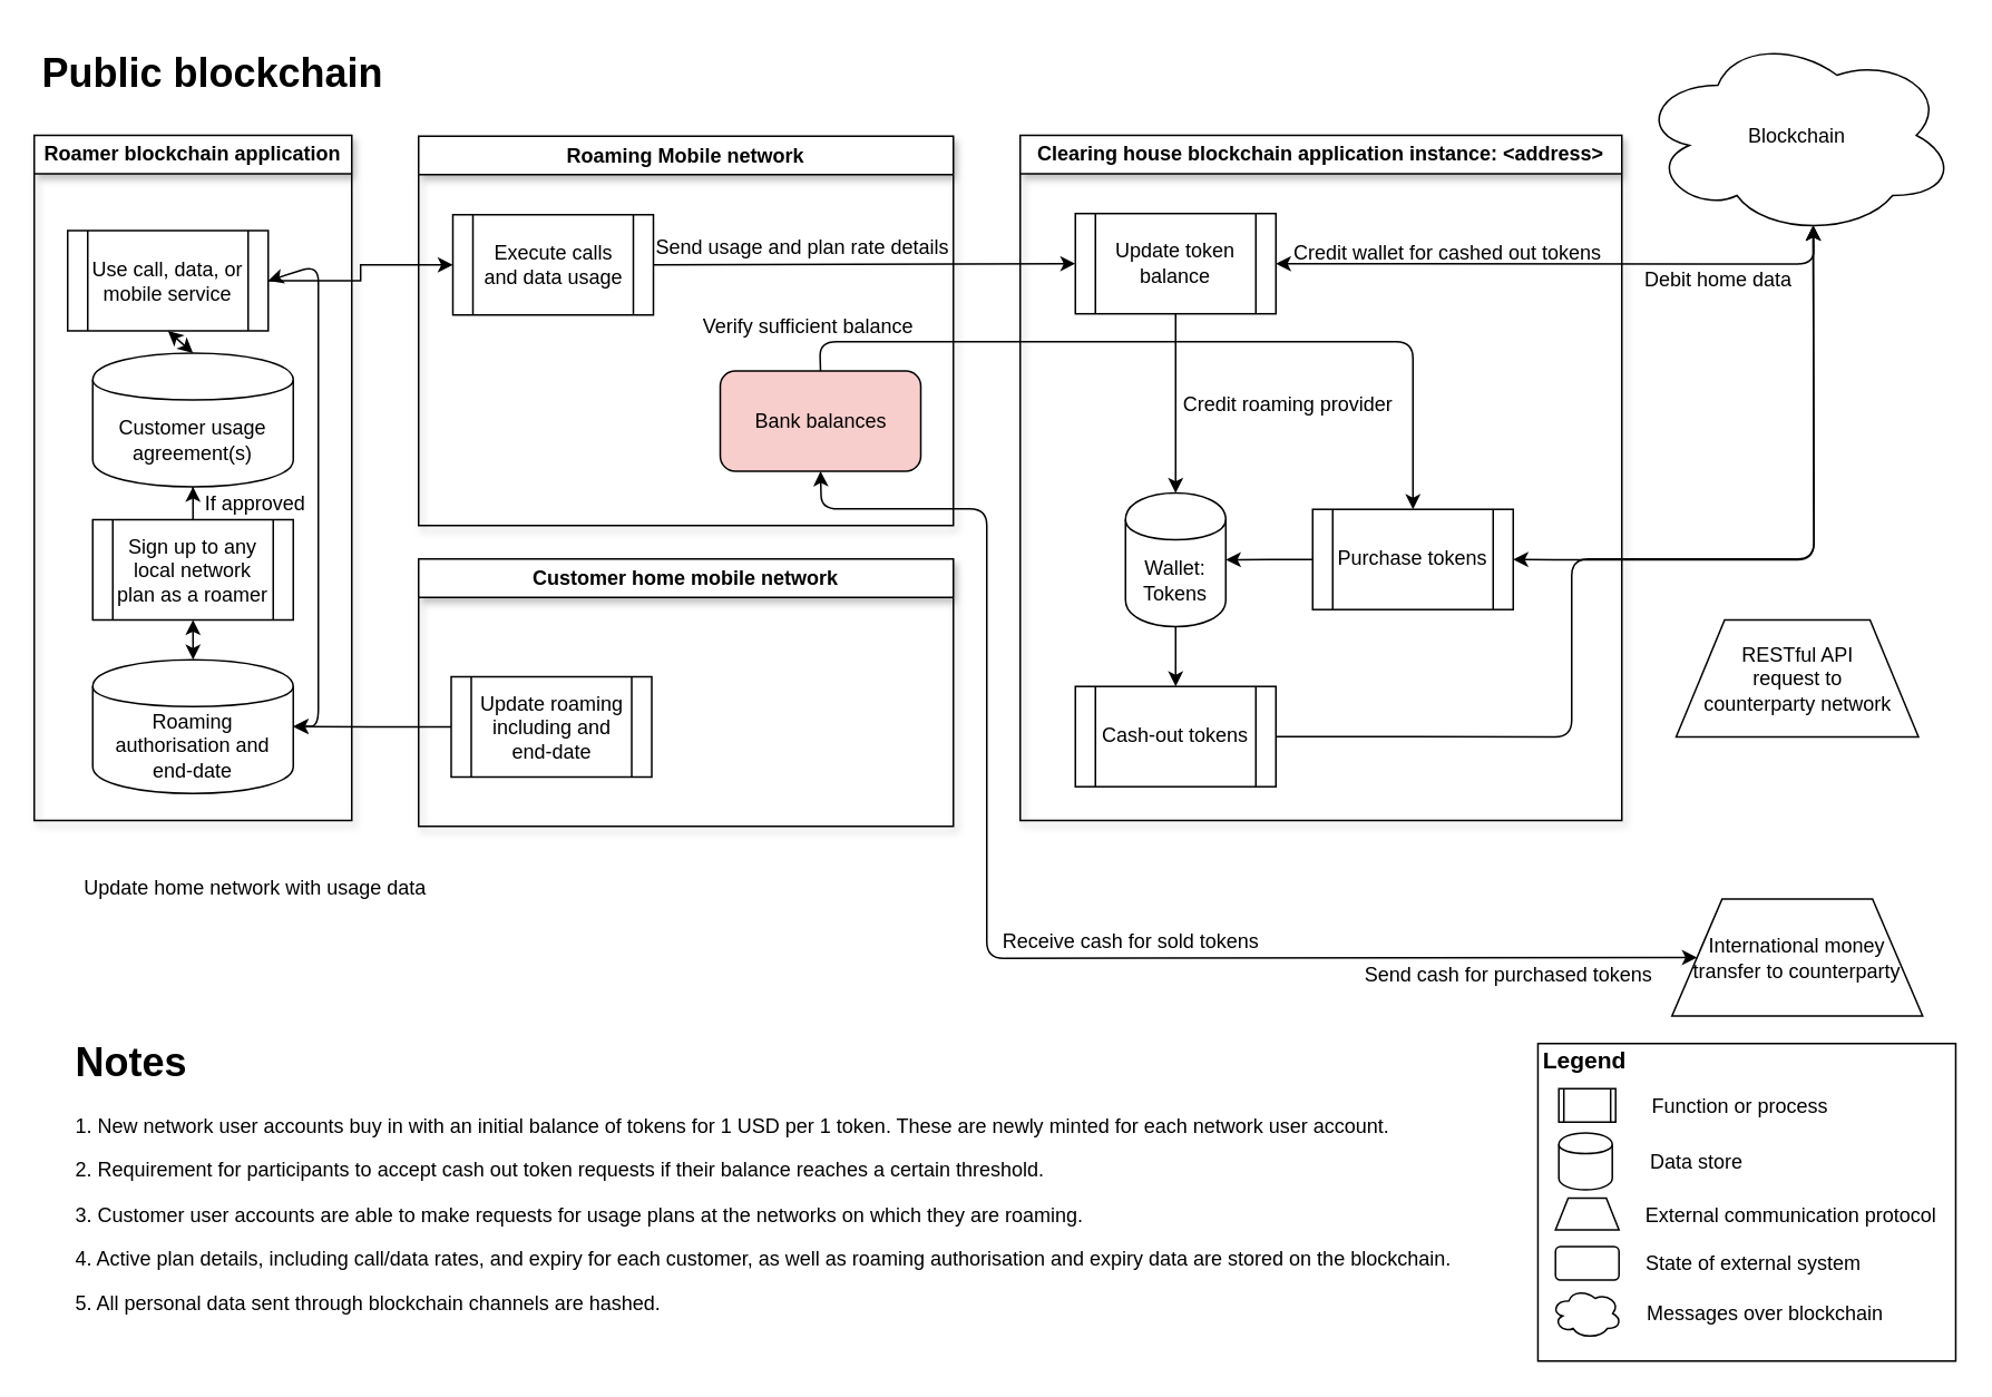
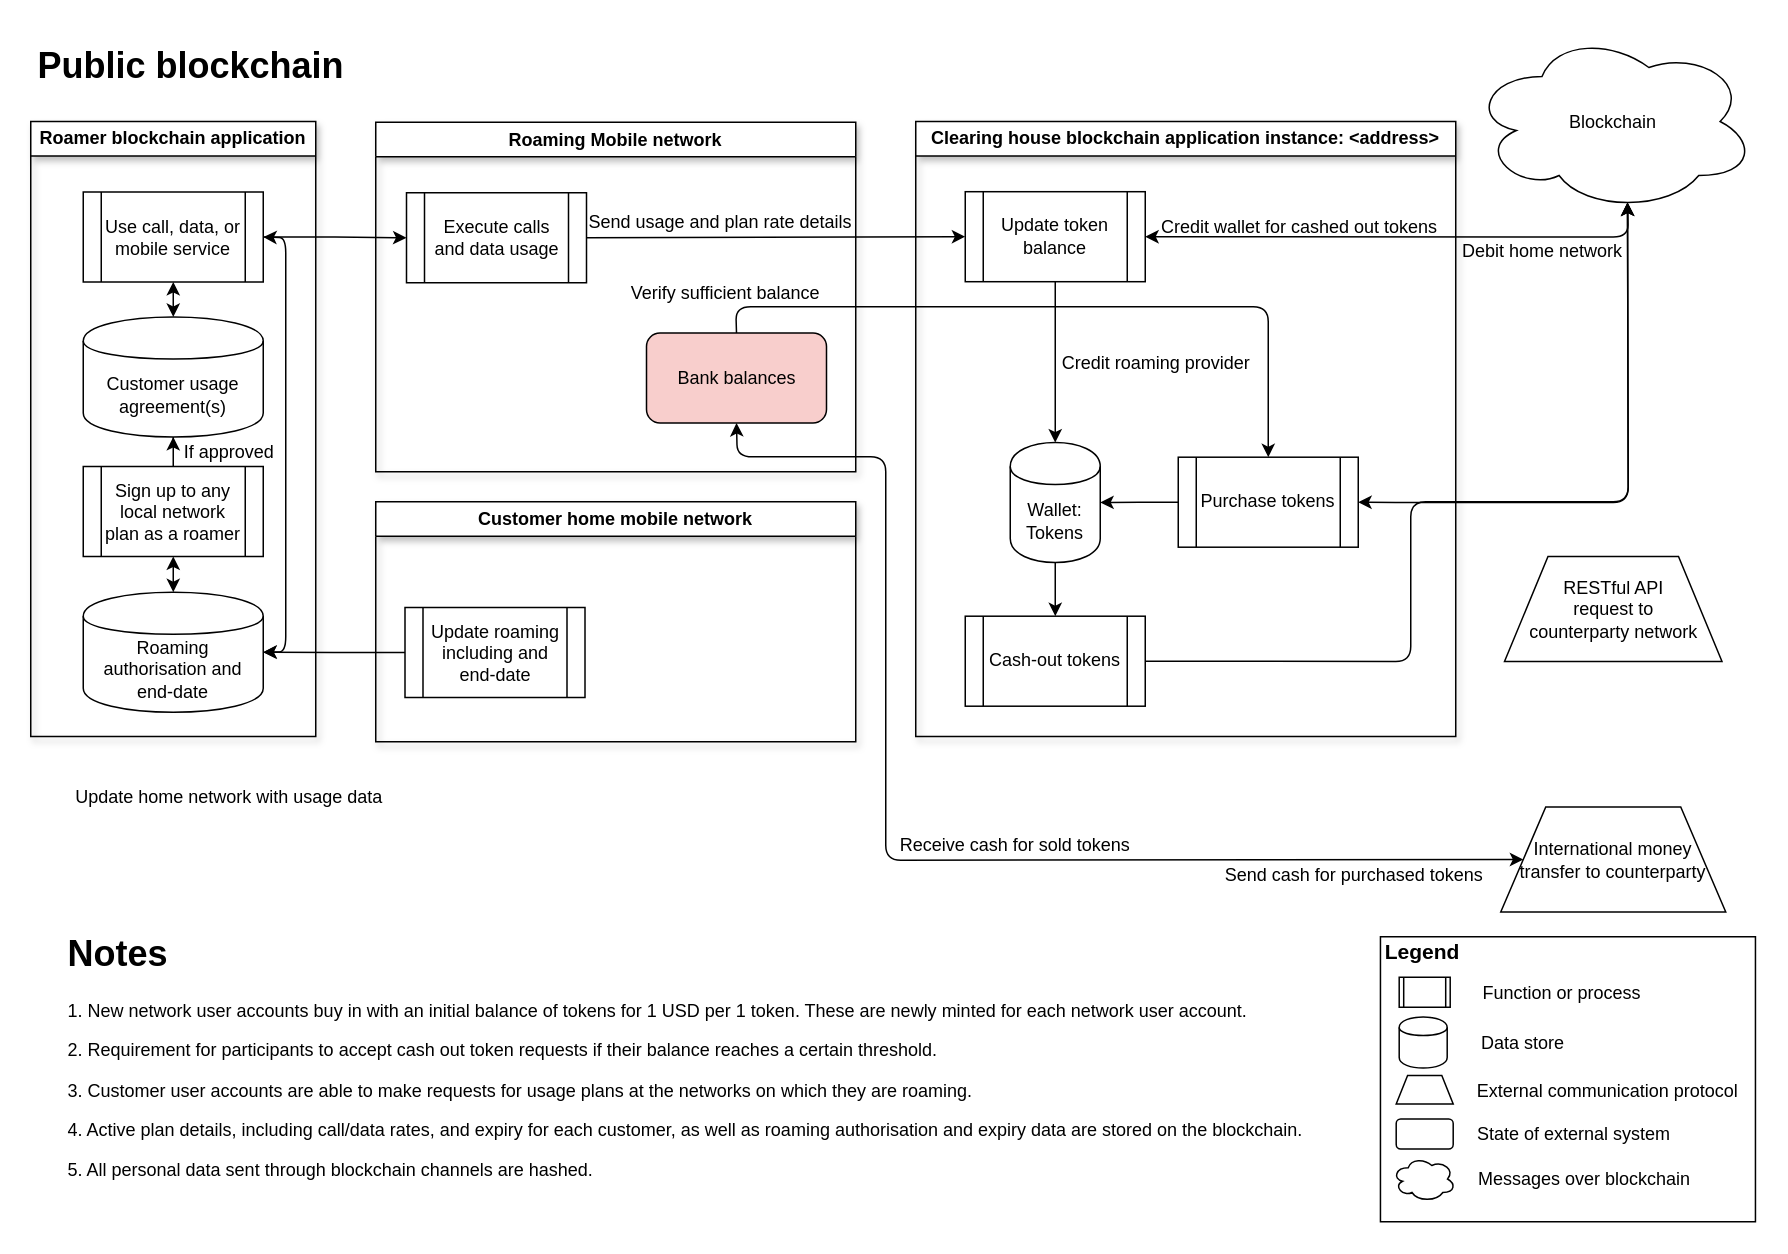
  <mxCell id="0" />
  <mxCell id="1" parent="0" />
  <mxCell id="2" value="Roaming Mobile network" style="swimlane;whiteSpace=wrap;shadow=1;" parent="1" vertex="1"><mxGeometry x="250" y="81" width="320" height="233" as="geometry" /></mxCell>
  <mxCell id="3" value="Execute calls and data usage" style="shape=process;whiteSpace=wrap;html=1;backgroundOutline=1;" parent="2" vertex="1"><mxGeometry x="20.5" y="47" width="120" height="60" as="geometry" /></mxCell>
  <mxCell id="4" value="Bank balances" style="rounded=1;whiteSpace=wrap;html=1;fillColor=#f8cecc;" parent="2" vertex="1"><mxGeometry x="180.5" y="140.5" width="120" height="60" as="geometry" /></mxCell>
  <mxCell id="5" value="Verify sufficient balance" style="text;html=1;strokeColor=none;fillColor=none;align=center;verticalAlign=middle;whiteSpace=wrap;rounded=0;" parent="2" vertex="1"><mxGeometry x="147" y="103.5" width="173" height="20" as="geometry" /></mxCell>
  <mxCell id="6" value="Customer home mobile network" style="swimlane;whiteSpace=wrap;shadow=1;" vertex="1" parent="1"><mxGeometry x="250" y="334" width="320" height="160" as="geometry" /></mxCell>
  <mxCell id="7" value="Update roaming including and end-date" style="shape=process;whiteSpace=wrap;html=1;backgroundOutline=1;" vertex="1" parent="6"><mxGeometry x="19.5" y="70.5" width="120" height="60" as="geometry" /></mxCell>
  <mxCell id="8" value="Clearing house blockchain application instance: &lt;address&gt;" style="swimlane;whiteSpace=wrap;shadow=1;" parent="1" vertex="1"><mxGeometry x="610" y="80.5" width="360" height="410" as="geometry" /></mxCell>
  <mxCell id="9" value="" style="edgeStyle=orthogonalEdgeStyle;rounded=0;orthogonalLoop=1;jettySize=auto;html=1;" parent="8" source="10" target="17" edge="1"><mxGeometry relative="1" as="geometry" /></mxCell>
  <mxCell id="10" value="Wallet:&lt;br&gt;Tokens&lt;br&gt;" style="shape=cylinder;whiteSpace=wrap;html=1;boundedLbl=1;backgroundOutline=1;" parent="8" vertex="1"><mxGeometry x="63" y="214" width="60" height="80" as="geometry" /></mxCell>
  <mxCell id="11" value="" style="edgeStyle=orthogonalEdgeStyle;rounded=0;orthogonalLoop=1;jettySize=auto;html=1;" parent="8" source="12" target="10" edge="1"><mxGeometry relative="1" as="geometry" /></mxCell>
  <mxCell id="12" value="Update token balance&lt;br&gt;" style="shape=process;whiteSpace=wrap;html=1;backgroundOutline=1;" parent="8" vertex="1"><mxGeometry x="33" y="46.8" width="120" height="60" as="geometry" /></mxCell>
  <mxCell id="13" value="Credit roaming provider" style="text;html=1;strokeColor=none;fillColor=none;align=center;verticalAlign=middle;whiteSpace=wrap;rounded=0;" parent="8" vertex="1"><mxGeometry x="93" y="151" width="135" height="20" as="geometry" /></mxCell>
  <mxCell id="14" value="Credit wallet for cashed out tokens" style="text;html=1;strokeColor=none;fillColor=none;align=center;verticalAlign=middle;whiteSpace=wrap;rounded=0;" parent="8" vertex="1"><mxGeometry x="151" y="64" width="210" height="13" as="geometry" /></mxCell>
  <mxCell id="15" value="" style="edgeStyle=orthogonalEdgeStyle;rounded=0;orthogonalLoop=1;jettySize=auto;html=1;" parent="8" source="16" target="10" edge="1"><mxGeometry relative="1" as="geometry" /></mxCell>
  <mxCell id="16" value="Purchase tokens&lt;br&gt;" style="shape=process;whiteSpace=wrap;html=1;backgroundOutline=1;" parent="8" vertex="1"><mxGeometry x="175" y="223.8" width="120" height="60" as="geometry" /></mxCell>
  <mxCell id="17" value="Cash-out tokens&lt;br&gt;" style="shape=process;whiteSpace=wrap;html=1;backgroundOutline=1;" parent="8" vertex="1"><mxGeometry x="33" y="329.8" width="120" height="60" as="geometry" /></mxCell>
  <mxCell id="18" value="&lt;h1&gt;Notes&lt;/h1&gt;&lt;p&gt;1. New network user accounts buy in with an initial balance of tokens for 1 USD per 1 token. These are newly minted for each network user account.&lt;/p&gt;&lt;p&gt;2. Requirement for participants to accept cash out token requests if their balance reaches a certain threshold.&lt;/p&gt;&lt;p&gt;3. Customer user accounts are able to make requests for usage plans at the networks on which they are roaming.&lt;/p&gt;&lt;p&gt;4. Active plan details, including call/data rates, and expiry for each customer, as well as roaming authorisation and expiry data are stored on the blockchain.&lt;/p&gt;&lt;p&gt;5. All personal data sent through blockchain channels are hashed.&lt;/p&gt;" style="text;html=1;strokeColor=none;fillColor=none;spacing=5;spacingTop=-20;whiteSpace=wrap;overflow=hidden;rounded=0;" parent="1" vertex="1"><mxGeometry x="40" y="616" width="870" height="189" as="geometry" /></mxCell>
  <mxCell id="19" value="Blockchain&lt;br&gt;" style="ellipse;shape=cloud;whiteSpace=wrap;html=1;" parent="1" vertex="1"><mxGeometry x="980" y="20.5" width="190" height="120" as="geometry" /></mxCell>
  <mxCell id="20" value="" style="endArrow=classic;startArrow=classic;html=1;exitX=1;exitY=0.5;exitDx=0;exitDy=0;entryX=0.55;entryY=0.95;entryDx=0;entryDy=0;entryPerimeter=0;" parent="1" source="16" target="19" edge="1"><mxGeometry width="50" height="50" relative="1" as="geometry"><mxPoint x="393" y="450.5" as="sourcePoint" /><mxPoint x="540" y="200.5" as="targetPoint" /><Array as="points"><mxPoint x="940" y="334.5" /><mxPoint x="1085" y="334.5" /></Array></mxGeometry></mxCell>
  <mxCell id="21" value="" style="endArrow=classic;html=1;exitX=0.5;exitY=0;exitDx=0;exitDy=0;entryX=0.5;entryY=0;entryDx=0;entryDy=0;" parent="1" source="4" target="16" edge="1"><mxGeometry width="50" height="50" relative="1" as="geometry"><mxPoint x="230" y="820.5" as="sourcePoint" /><mxPoint x="280" y="770.5" as="targetPoint" /><Array as="points"><mxPoint x="490" y="204" /><mxPoint x="845" y="204" /></Array></mxGeometry></mxCell>
  <mxCell id="22" value="&lt;h1&gt;Public blockchain&lt;/h1&gt;" style="text;html=1;strokeColor=none;fillColor=none;spacing=5;spacingTop=-20;whiteSpace=wrap;overflow=hidden;rounded=0;" parent="1" vertex="1"><mxGeometry x="20" y="24" width="520" height="33" as="geometry" /></mxCell>
  <mxCell id="23" value="RESTful API &lt;br&gt;request to&lt;br&gt;counterparty network&lt;br&gt;" style="shape=trapezoid;perimeter=trapezoidPerimeter;whiteSpace=wrap;html=1;" parent="1" vertex="1"><mxGeometry x="1002.5" y="370.5" width="145" height="70" as="geometry" /></mxCell>
  <mxCell id="24" value="" style="endArrow=classic;startArrow=classic;html=1;entryX=1;entryY=0.5;entryDx=0;entryDy=0;exitX=0.55;exitY=0.95;exitDx=0;exitDy=0;exitPerimeter=0;" parent="1" source="19" target="12" edge="1"><mxGeometry width="50" height="50" relative="1" as="geometry"><mxPoint x="480" y="420.5" as="sourcePoint" /><mxPoint x="480" y="383.5" as="targetPoint" /><Array as="points"><mxPoint x="1085" y="157.5" /></Array></mxGeometry></mxCell>
  <mxCell id="25" value="" style="endArrow=classic;html=1;exitX=1;exitY=0.5;exitDx=0;exitDy=0;entryX=0.55;entryY=0.95;entryDx=0;entryDy=0;entryPerimeter=0;" parent="1" source="17" target="19" edge="1"><mxGeometry width="50" height="50" relative="1" as="geometry"><mxPoint x="815" y="570.5" as="sourcePoint" /><mxPoint x="865" y="520.5" as="targetPoint" /><Array as="points"><mxPoint x="940" y="440.5" /><mxPoint x="940" y="334" /><mxPoint x="1085" y="334" /></Array></mxGeometry></mxCell>
  <mxCell id="26" value="International money transfer to counterparty&lt;br&gt;" style="shape=trapezoid;perimeter=trapezoidPerimeter;whiteSpace=wrap;html=1;" parent="1" vertex="1"><mxGeometry x="1000" y="537.5" width="150" height="70" as="geometry" /></mxCell>
  <mxCell id="27" value="" style="endArrow=classic;startArrow=classic;html=1;entryX=0.5;entryY=1;entryDx=0;entryDy=0;exitX=0;exitY=0.5;exitDx=0;exitDy=0;" parent="1" source="26" target="4" edge="1"><mxGeometry width="50" height="50" relative="1" as="geometry"><mxPoint x="220" y="887.5" as="sourcePoint" /><mxPoint x="270" y="837.5" as="targetPoint" /><Array as="points"><mxPoint x="590" y="573" /><mxPoint x="590" y="304" /><mxPoint x="491" y="304" /></Array></mxGeometry></mxCell>
  <mxCell id="28" value="Receive cash for sold tokens" style="text;html=1;strokeColor=none;fillColor=none;align=center;verticalAlign=middle;whiteSpace=wrap;rounded=0;" parent="1" vertex="1"><mxGeometry x="590" y="552.7" width="173" height="20" as="geometry" /></mxCell>
  <mxCell id="29" value="Send cash for purchased tokens" style="text;html=1;strokeColor=none;fillColor=none;align=center;verticalAlign=middle;whiteSpace=wrap;rounded=0;" parent="1" vertex="1"><mxGeometry x="809.5" y="572.5" width="185" height="20" as="geometry" /></mxCell>
- <mxCell id="30" value="Debit home data" style="text;html=1;strokeColor=none;fillColor=none;align=center;verticalAlign=middle;whiteSpace=wrap;rounded=0;" parent="1" vertex="1"><mxGeometry x="960" y="158" width="136" height="18" as="geometry" /></mxCell>
+ <mxCell id="30" value="Debit home network" style="text;html=1;strokeColor=none;fillColor=none;align=center;verticalAlign=middle;whiteSpace=wrap;rounded=0;" parent="1" vertex="1"><mxGeometry x="960" y="158" width="136" height="18" as="geometry" /></mxCell>
  <mxCell id="31" value="Send usage and plan rate details" style="text;html=1;strokeColor=none;fillColor=none;align=center;verticalAlign=middle;whiteSpace=wrap;rounded=0;" parent="1" vertex="1"><mxGeometry x="389.5" y="137.5" width="180" height="20" as="geometry" /></mxCell>
  <mxCell id="32" value="Roamer blockchain application" style="swimlane;whiteSpace=wrap;shadow=1;" parent="1" vertex="1"><mxGeometry x="20" y="80.5" width="190" height="410" as="geometry" /></mxCell>
  <mxCell id="33" value="" style="edgeStyle=orthogonalEdgeStyle;rounded=0;orthogonalLoop=1;jettySize=auto;html=1;entryX=0.5;entryY=1;entryDx=0;entryDy=0;" parent="32" source="34" target="37" edge="1"><mxGeometry relative="1" as="geometry"><mxPoint x="95" y="195.5" as="targetPoint" /></mxGeometry></mxCell>
  <mxCell id="34" value="Sign up to any local network plan as a roamer" style="shape=process;whiteSpace=wrap;html=1;backgroundOutline=1;" parent="32" vertex="1"><mxGeometry x="35" y="230" width="120" height="60" as="geometry" /></mxCell>
- <mxCell id="35" value="Use call, data, or mobile service" style="shape=process;whiteSpace=wrap;html=1;backgroundOutline=1;" parent="32" vertex="1"><mxGeometry x="20" y="57" width="120" height="60" as="geometry" /></mxCell>
+ <mxCell id="35" value="Use call, data, or mobile service" style="shape=process;whiteSpace=wrap;html=1;backgroundOutline=1;" parent="32" vertex="1"><mxGeometry x="35" y="47" width="120" height="60" as="geometry" /></mxCell>
  <mxCell id="36" value="If approved" style="text;html=1;strokeColor=none;fillColor=none;align=center;verticalAlign=middle;whiteSpace=wrap;rounded=0;" parent="32" vertex="1"><mxGeometry x="95" y="210.5" width="75" height="20" as="geometry" /></mxCell>
  <mxCell id="37" value="Customer usage agreement(s)" style="shape=cylinder;whiteSpace=wrap;html=1;boundedLbl=1;backgroundOutline=1;" parent="32" vertex="1"><mxGeometry x="35" y="130.3" width="120" height="80" as="geometry" /></mxCell>
  <mxCell id="38" value="" style="endArrow=classic;startArrow=classic;html=1;entryX=0.5;entryY=1;entryDx=0;entryDy=0;exitX=0.5;exitY=0;exitDx=0;exitDy=0;" parent="32" source="37" target="35" edge="1"><mxGeometry width="50" height="50" relative="1" as="geometry"><mxPoint x="82.5" y="394" as="sourcePoint" /><mxPoint x="132.5" y="344" as="targetPoint" /></mxGeometry></mxCell>
  <mxCell id="39" value="Roaming authorisation and end-date" style="shape=cylinder;whiteSpace=wrap;html=1;boundedLbl=1;backgroundOutline=1;" vertex="1" parent="32"><mxGeometry x="35" y="313.8" width="120" height="80" as="geometry" /></mxCell>
  <mxCell id="40" value="" style="endArrow=classic;startArrow=classic;html=1;entryX=0.5;entryY=1;entryDx=0;entryDy=0;exitX=0.5;exitY=0;exitDx=0;exitDy=0;" edge="1" parent="32" source="39" target="34"><mxGeometry width="50" height="50" relative="1" as="geometry"><mxPoint x="140" y="303.5" as="sourcePoint" /><mxPoint x="145" y="467" as="targetPoint" /></mxGeometry></mxCell>
  <mxCell id="41" value="" style="endArrow=classic;startArrow=classic;html=1;entryX=1;entryY=0.5;entryDx=0;entryDy=0;exitX=1;exitY=0.5;exitDx=0;exitDy=0;" edge="1" parent="32" source="35" target="39"><mxGeometry width="50" height="50" relative="1" as="geometry"><mxPoint y="803.5" as="sourcePoint" /><mxPoint x="50" y="753.5" as="targetPoint" /><Array as="points"><mxPoint x="170" y="77.5" /><mxPoint x="170" y="353.5" /></Array></mxGeometry></mxCell>
  <mxCell id="42" value="" style="edgeStyle=orthogonalEdgeStyle;rounded=0;orthogonalLoop=1;jettySize=auto;html=1;" parent="1" source="35" target="3" edge="1"><mxGeometry relative="1" as="geometry" /></mxCell>
  <mxCell id="43" value="" style="endArrow=classic;html=1;exitX=1;exitY=0.5;exitDx=0;exitDy=0;entryX=0;entryY=0.5;entryDx=0;entryDy=0;" parent="1" source="3" target="12" edge="1"><mxGeometry width="50" height="50" relative="1" as="geometry"><mxPoint x="630" y="251" as="sourcePoint" /><mxPoint x="680" y="201" as="targetPoint" /></mxGeometry></mxCell>
  <mxCell id="44" value="" style="rounded=0;whiteSpace=wrap;html=1;" parent="1" vertex="1"><mxGeometry x="919.8" y="624" width="250" height="190" as="geometry" /></mxCell>
  <mxCell id="45" value="&lt;b&gt;&lt;font style=&quot;font-size: 14px&quot;&gt;Legend&lt;/font&gt;&lt;/b&gt;" style="text;html=1;strokeColor=none;fillColor=none;align=center;verticalAlign=middle;whiteSpace=wrap;rounded=0;" parent="1" vertex="1"><mxGeometry x="927.8" y="624" width="40" height="20" as="geometry" /></mxCell>
  <mxCell id="46" value="" style="shape=process;whiteSpace=wrap;html=1;backgroundOutline=1;" parent="1" vertex="1"><mxGeometry x="932.3" y="651" width="34" height="20" as="geometry" /></mxCell>
  <mxCell id="47" value="" style="shape=cylinder;whiteSpace=wrap;html=1;boundedLbl=1;backgroundOutline=1;" parent="1" vertex="1"><mxGeometry x="932.3" y="677.5" width="32" height="34" as="geometry" /></mxCell>
  <mxCell id="48" value="" style="shape=trapezoid;perimeter=trapezoidPerimeter;whiteSpace=wrap;html=1;" parent="1" vertex="1"><mxGeometry x="930.3" y="716.5" width="38" height="19" as="geometry" /></mxCell>
  <mxCell id="49" value="" style="rounded=1;whiteSpace=wrap;html=1;" parent="1" vertex="1"><mxGeometry x="930.3" y="745.5" width="38" height="20" as="geometry" /></mxCell>
  <mxCell id="50" value="Function or process" style="text;html=1;strokeColor=none;fillColor=none;align=center;verticalAlign=middle;whiteSpace=wrap;rounded=0;" parent="1" vertex="1"><mxGeometry x="981.8" y="651.5" width="118" height="20" as="geometry" /></mxCell>
  <mxCell id="51" value="State of external system" style="text;html=1;strokeColor=none;fillColor=none;align=center;verticalAlign=middle;whiteSpace=wrap;rounded=0;" parent="1" vertex="1"><mxGeometry x="979.8" y="745.5" width="138" height="20" as="geometry" /></mxCell>
  <mxCell id="52" value="Data store" style="text;html=1;strokeColor=none;fillColor=none;align=center;verticalAlign=middle;whiteSpace=wrap;rounded=0;" parent="1" vertex="1"><mxGeometry x="980.8" y="685" width="68" height="20" as="geometry" /></mxCell>
  <mxCell id="53" value="External communication protocol" style="text;html=1;strokeColor=none;fillColor=none;align=center;verticalAlign=middle;whiteSpace=wrap;rounded=0;" parent="1" vertex="1"><mxGeometry x="980.8" y="716.5" width="181" height="20" as="geometry" /></mxCell>
  <mxCell id="54" value="" style="ellipse;shape=cloud;whiteSpace=wrap;html=1;" parent="1" vertex="1"><mxGeometry x="927.8" y="770.5" width="42" height="30" as="geometry" /></mxCell>
  <mxCell id="55" value="Messages over blockchain" style="text;html=1;strokeColor=none;fillColor=none;align=center;verticalAlign=middle;whiteSpace=wrap;rounded=0;" parent="1" vertex="1"><mxGeometry x="981.8" y="776" width="148" height="20" as="geometry" /></mxCell>
  <mxCell id="56" value="Update home network with usage data" style="text;html=1;strokeColor=none;fillColor=none;align=center;verticalAlign=middle;whiteSpace=wrap;rounded=0;" parent="1" vertex="1"><mxGeometry x="45" y="521" width="215" height="20" as="geometry" /></mxCell>
  <mxCell id="57" value="" style="edgeStyle=orthogonalEdgeStyle;rounded=0;orthogonalLoop=1;jettySize=auto;html=1;entryX=1;entryY=0.5;entryDx=0;entryDy=0;" edge="1" parent="1" source="7" target="39"><mxGeometry relative="1" as="geometry" /></mxCell>
